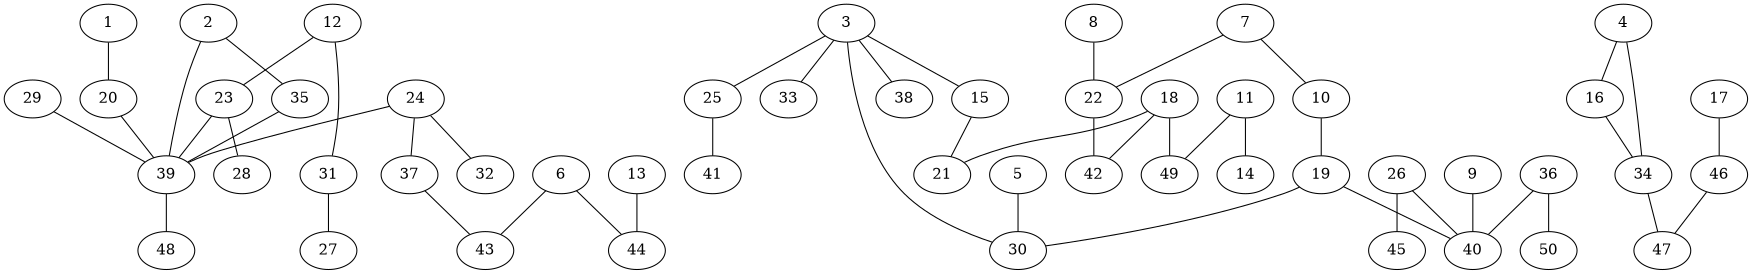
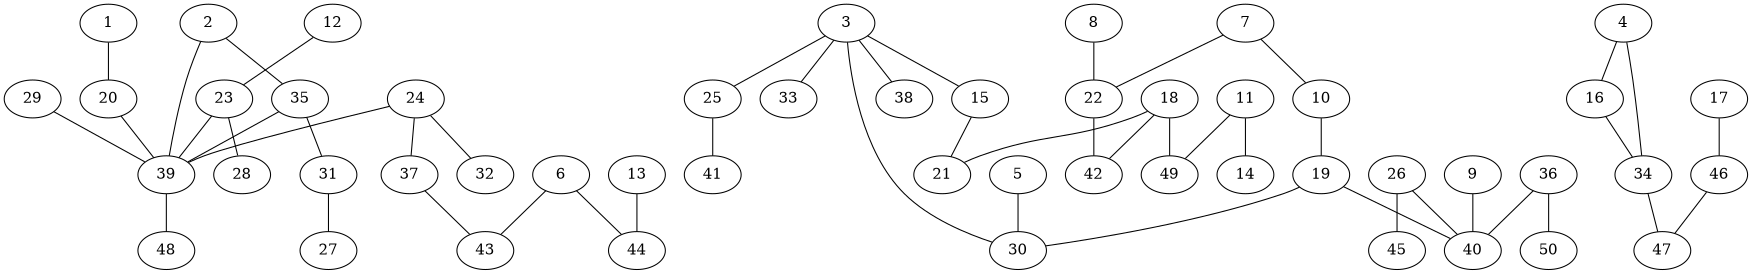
  digraph {
    edge [dir=none]
    1
    20
    39
    48
    2
    35
    3
    15
    25
    30
    33
    38
    21
    41
    4
    16
    34
    47
    5
    6
    43
    44
    7
    10
    22
    19
    42
    40
    8
    9
    11
    49
    14
    12
    23
    31
    28
    27
    13
    17
    46
    18
    24
    32
    37
    26
    45
    29
    36
    50
    1 -> 20
    20 -> 39
    39 -> 48
    2 -> 39
    2 -> 35
    35 -> 39
    3 -> 15
    3 -> 25
    3 -> 30
    3 -> 33
    3 -> 38
    15 -> 21
    25 -> 41
    4 -> 16
    4 -> 34
    16 -> 34
    34 -> 47
    5 -> 30
    6 -> 43
    6 -> 44
    7 -> 10
    7 -> 22
    10 -> 19
    22 -> 42
    19 -> 30
    19 -> 40
    8 -> 22
    9 -> 40
    11 -> 49
    11 -> 14
    12 -> 23
-   12 -> 31
+   35 -> 31
    23 -> 39
    23 -> 28
    31 -> 27
    13 -> 44
    17 -> 46
    46 -> 47
    18 -> 21
    18 -> 42
    18 -> 49
    24 -> 39
    24 -> 32
    24 -> 37
    37 -> 43
    26 -> 40
    26 -> 45
    29 -> 39
    36 -> 40
    36 -> 50
  }
